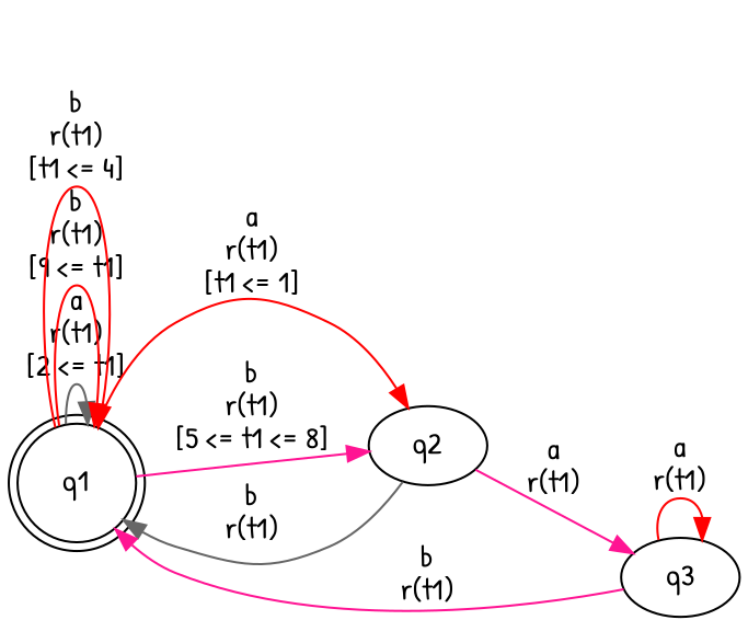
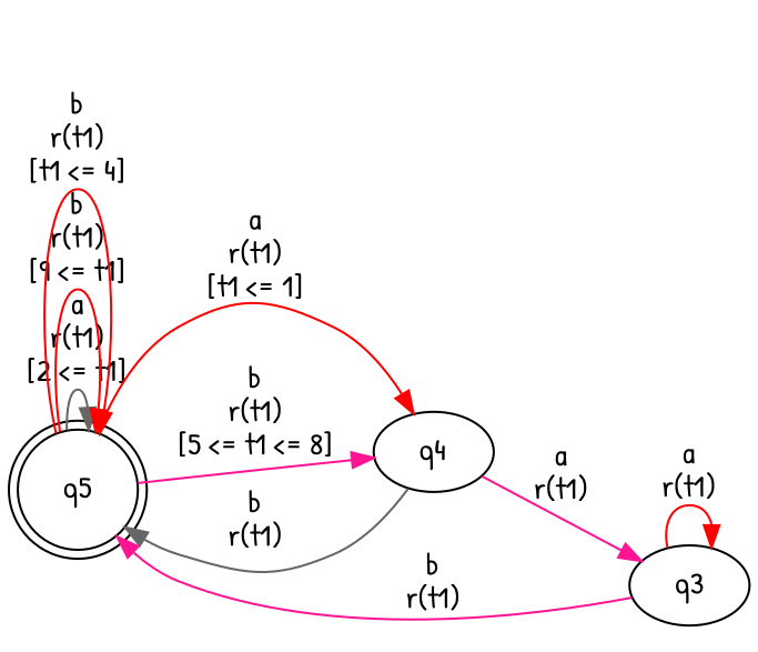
  digraph {
    fontname="Patrick Hand"
    rankdir=LR
    node [fontname="Patrick Hand"]
    edge [color=red fontname="Patrick Hand"]
-   n1 [label=q1 shape=doublecircle]
-   n2 [label=q2]
+   n1 [label=q5 shape=doublecircle]
+   n2 [label=q4]
    n3 [label=q3]
    n1 -> n1 [color=gray40 label="a\nr(t1)\n[2 <= t1]"]
    n1 -> n1 [label="b\nr(t1)\n[9 <= t1]"]
    n1 -> n1 [label="b\nr(t1)\n[t1 <= 4]"]
    n1 -> n2 [label="a\nr(t1)\n[t1 <= 1]"]
    n1 -> n2 [color=deeppink label="b\nr(t1)\n[5 <= t1 <= 8]"]
    n2 -> n1 [color=gray40 label="b\nr(t1)\n"]
    n2 -> n3 [color=deeppink label="a\nr(t1)\n"]
    n3 -> n1 [color=deeppink label="b\nr(t1)\n"]
    n3 -> n3 [label="a\nr(t1)\n"]
  }
